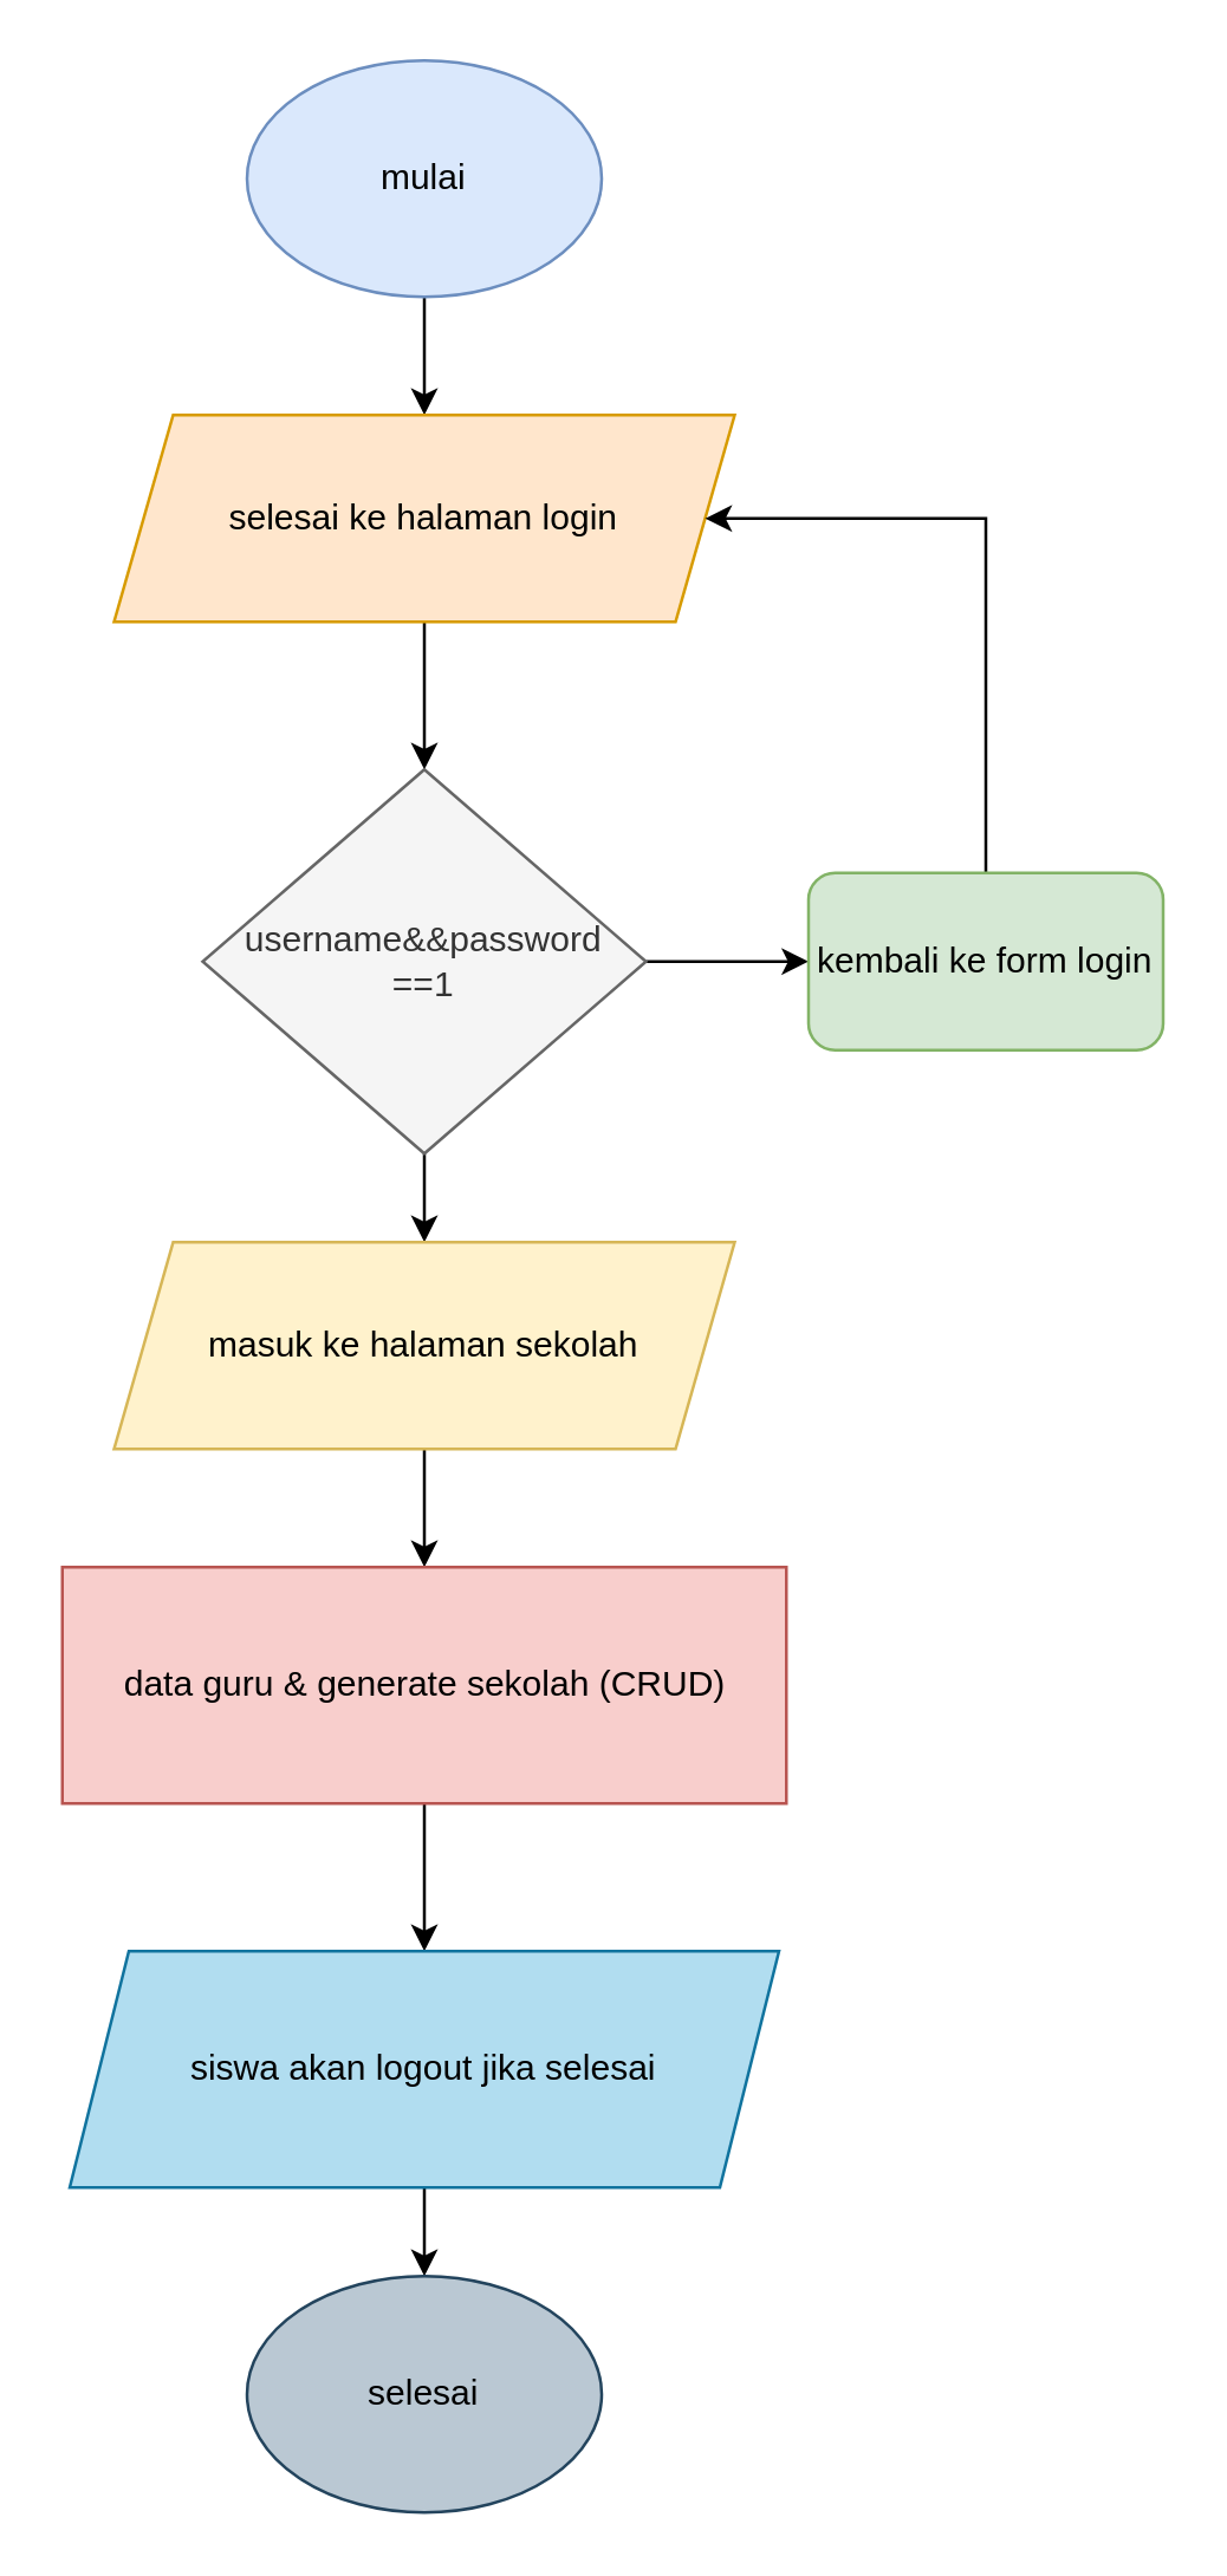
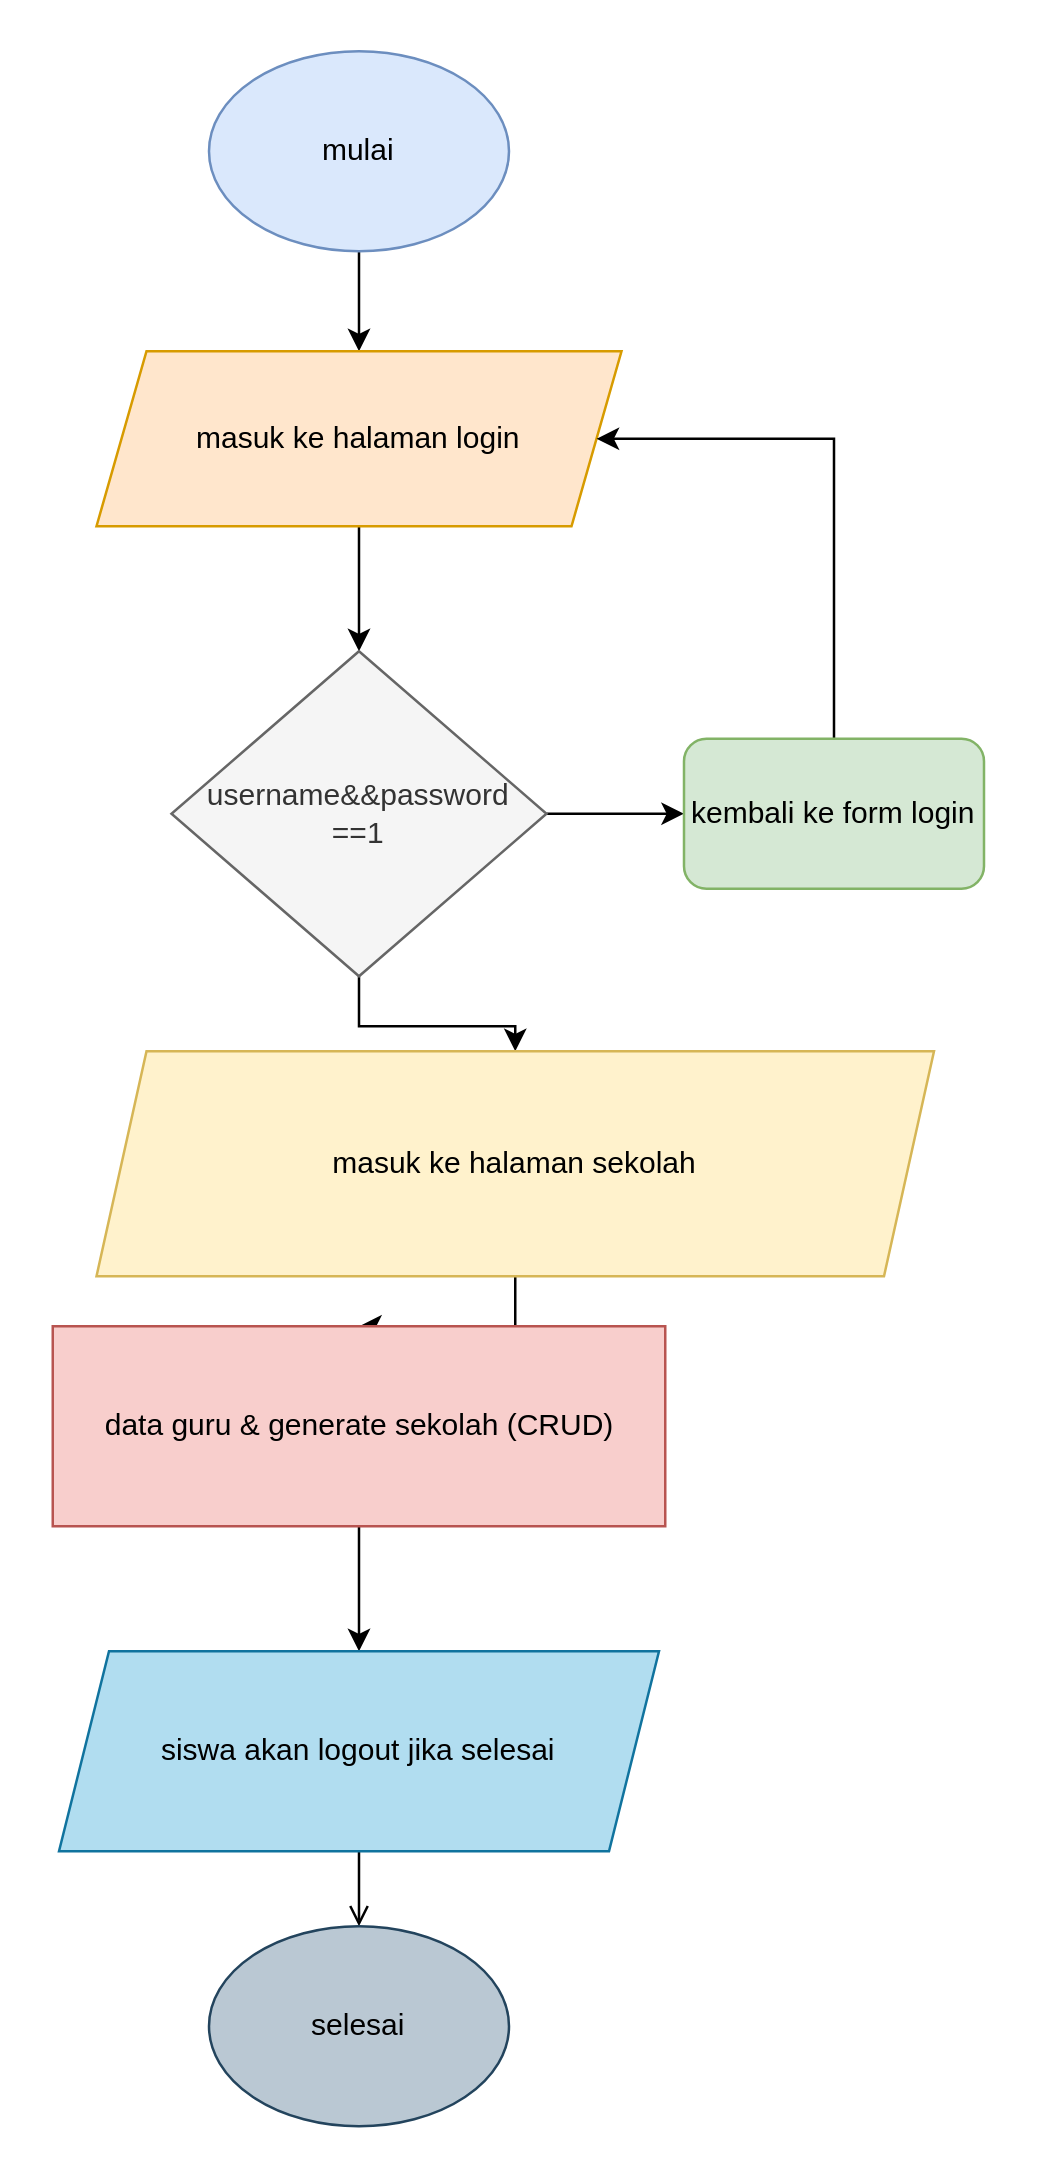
  <mxCell id="0" />
  <mxCell id="1" parent="0" />
  <mxCell id="2" style="edgeStyle=orthogonalEdgeStyle;rounded=0;orthogonalLoop=1;jettySize=auto;html=1;exitX=0.5;exitY=1;exitDx=0;exitDy=0;entryX=0.5;entryY=0;entryDx=0;entryDy=0;" parent="1" source="3" target="5" edge="1"><mxGeometry relative="1" as="geometry" /></mxCell>
  <mxCell id="3" value="mulai" style="ellipse;whiteSpace=wrap;html=1;fillColor=#dae8fc;strokeColor=#6c8ebf;" parent="1" vertex="1"><mxGeometry x="83" y="20" width="120" height="80" as="geometry" /></mxCell>
  <mxCell id="4" style="edgeStyle=orthogonalEdgeStyle;rounded=0;orthogonalLoop=1;jettySize=auto;html=1;exitX=0.5;exitY=1;exitDx=0;exitDy=0;" parent="1" source="5" target="8" edge="1"><mxGeometry relative="1" as="geometry" /></mxCell>
- <mxCell id="5" value="selesai ke halaman login" style="shape=parallelogram;perimeter=parallelogramPerimeter;whiteSpace=wrap;html=1;fixedSize=1;fillColor=#ffe6cc;strokeColor=#d79b00;" parent="1" vertex="1"><mxGeometry x="38" y="140" width="210" height="70" as="geometry" /></mxCell>
+ <mxCell id="5" value="masuk ke halaman login" style="shape=parallelogram;perimeter=parallelogramPerimeter;whiteSpace=wrap;html=1;fixedSize=1;fillColor=#ffe6cc;strokeColor=#d79b00;" parent="1" vertex="1"><mxGeometry x="38" y="140" width="210" height="70" as="geometry" /></mxCell>
  <mxCell id="6" style="edgeStyle=orthogonalEdgeStyle;rounded=0;orthogonalLoop=1;jettySize=auto;html=1;exitX=0.5;exitY=1;exitDx=0;exitDy=0;entryX=0.5;entryY=0;entryDx=0;entryDy=0;" parent="1" source="8" target="12" edge="1"><mxGeometry relative="1" as="geometry" /></mxCell>
  <mxCell id="7" style="edgeStyle=orthogonalEdgeStyle;rounded=0;orthogonalLoop=1;jettySize=auto;html=1;exitX=1;exitY=0.5;exitDx=0;exitDy=0;" parent="1" source="8" target="10" edge="1"><mxGeometry relative="1" as="geometry" /></mxCell>
  <mxCell id="8" value="username&amp;amp;&amp;amp;password&lt;br&gt;==1" style="rhombus;whiteSpace=wrap;html=1;fillColor=#f5f5f5;strokeColor=#666666;fontColor=#333333;" parent="1" vertex="1"><mxGeometry x="68" y="260" width="150" height="130" as="geometry" /></mxCell>
  <mxCell id="9" style="edgeStyle=orthogonalEdgeStyle;rounded=0;orthogonalLoop=1;jettySize=auto;html=1;exitX=0.5;exitY=0;exitDx=0;exitDy=0;entryX=1;entryY=0.5;entryDx=0;entryDy=0;" parent="1" source="10" target="5" edge="1"><mxGeometry relative="1" as="geometry"><Array as="points"><mxPoint x="333" y="175" /></Array></mxGeometry></mxCell>
  <mxCell id="10" value="kembali ke form login" style="rounded=1;whiteSpace=wrap;html=1;fillColor=#d5e8d4;strokeColor=#82b366;" parent="1" vertex="1"><mxGeometry x="273" y="295" width="120" height="60" as="geometry" /></mxCell>
  <mxCell id="11" style="edgeStyle=orthogonalEdgeStyle;rounded=0;orthogonalLoop=1;jettySize=auto;html=1;exitX=0.5;exitY=1;exitDx=0;exitDy=0;entryX=0.5;entryY=0;entryDx=0;entryDy=0;" parent="1" source="12" target="14" edge="1"><mxGeometry relative="1" as="geometry" /></mxCell>
- <mxCell id="12" value="masuk ke halaman sekolah" style="shape=parallelogram;perimeter=parallelogramPerimeter;whiteSpace=wrap;html=1;fixedSize=1;fillColor=#fff2cc;strokeColor=#d6b656;" parent="1" vertex="1"><mxGeometry x="38" y="420" width="210" height="70" as="geometry" /></mxCell>
+ <mxCell id="12" value="masuk ke halaman sekolah" style="shape=parallelogram;perimeter=parallelogramPerimeter;whiteSpace=wrap;html=1;fixedSize=1;fillColor=#fff2cc;strokeColor=#d6b656;" parent="1" vertex="1"><mxGeometry x="38" y="420" width="335" height="90" as="geometry" /></mxCell>
  <mxCell id="13" style="edgeStyle=orthogonalEdgeStyle;rounded=0;orthogonalLoop=1;jettySize=auto;html=1;exitX=0.5;exitY=1;exitDx=0;exitDy=0;entryX=0.5;entryY=0;entryDx=0;entryDy=0;entryPerimeter=0;" parent="1" source="14" edge="1"><mxGeometry relative="1" as="geometry"><mxPoint x="143" y="660" as="targetPoint" /></mxGeometry></mxCell>
  <mxCell id="14" value="data guru &amp;amp; generate sekolah (CRUD)" style="rounded=0;whiteSpace=wrap;html=1;fillColor=#f8cecc;strokeColor=#b85450;" parent="1" vertex="1"><mxGeometry x="20.5" y="530" width="245" height="80" as="geometry" /></mxCell>
- <mxCell id="15" style="edgeStyle=orthogonalEdgeStyle;rounded=0;orthogonalLoop=1;jettySize=auto;html=1;exitX=0.5;exitY=1;exitDx=0;exitDy=0;entryX=0.5;entryY=0;entryDx=0;entryDy=0;" parent="1" source="16" target="17" edge="1"><mxGeometry relative="1" as="geometry" /></mxCell>
+ <mxCell id="15" style="edgeStyle=orthogonalEdgeStyle;rounded=0;orthogonalLoop=1;jettySize=auto;html=1;exitX=0.5;exitY=1;exitDx=0;exitDy=0;entryX=0.5;entryY=0;entryDx=0;entryDy=0;endArrow=open;" parent="1" source="16" target="17" edge="1"><mxGeometry relative="1" as="geometry" /></mxCell>
  <mxCell id="16" value="siswa akan logout jika selesai" style="shape=parallelogram;perimeter=parallelogramPerimeter;whiteSpace=wrap;html=1;fixedSize=1;fillColor=#b1ddf0;strokeColor=#10739e;" parent="1" vertex="1"><mxGeometry x="23" y="660" width="240" height="80" as="geometry" /></mxCell>
  <mxCell id="17" value="selesai" style="ellipse;whiteSpace=wrap;html=1;fillColor=#bac8d3;strokeColor=#23445d;" parent="1" vertex="1"><mxGeometry x="83" y="770" width="120" height="80" as="geometry" /></mxCell>
